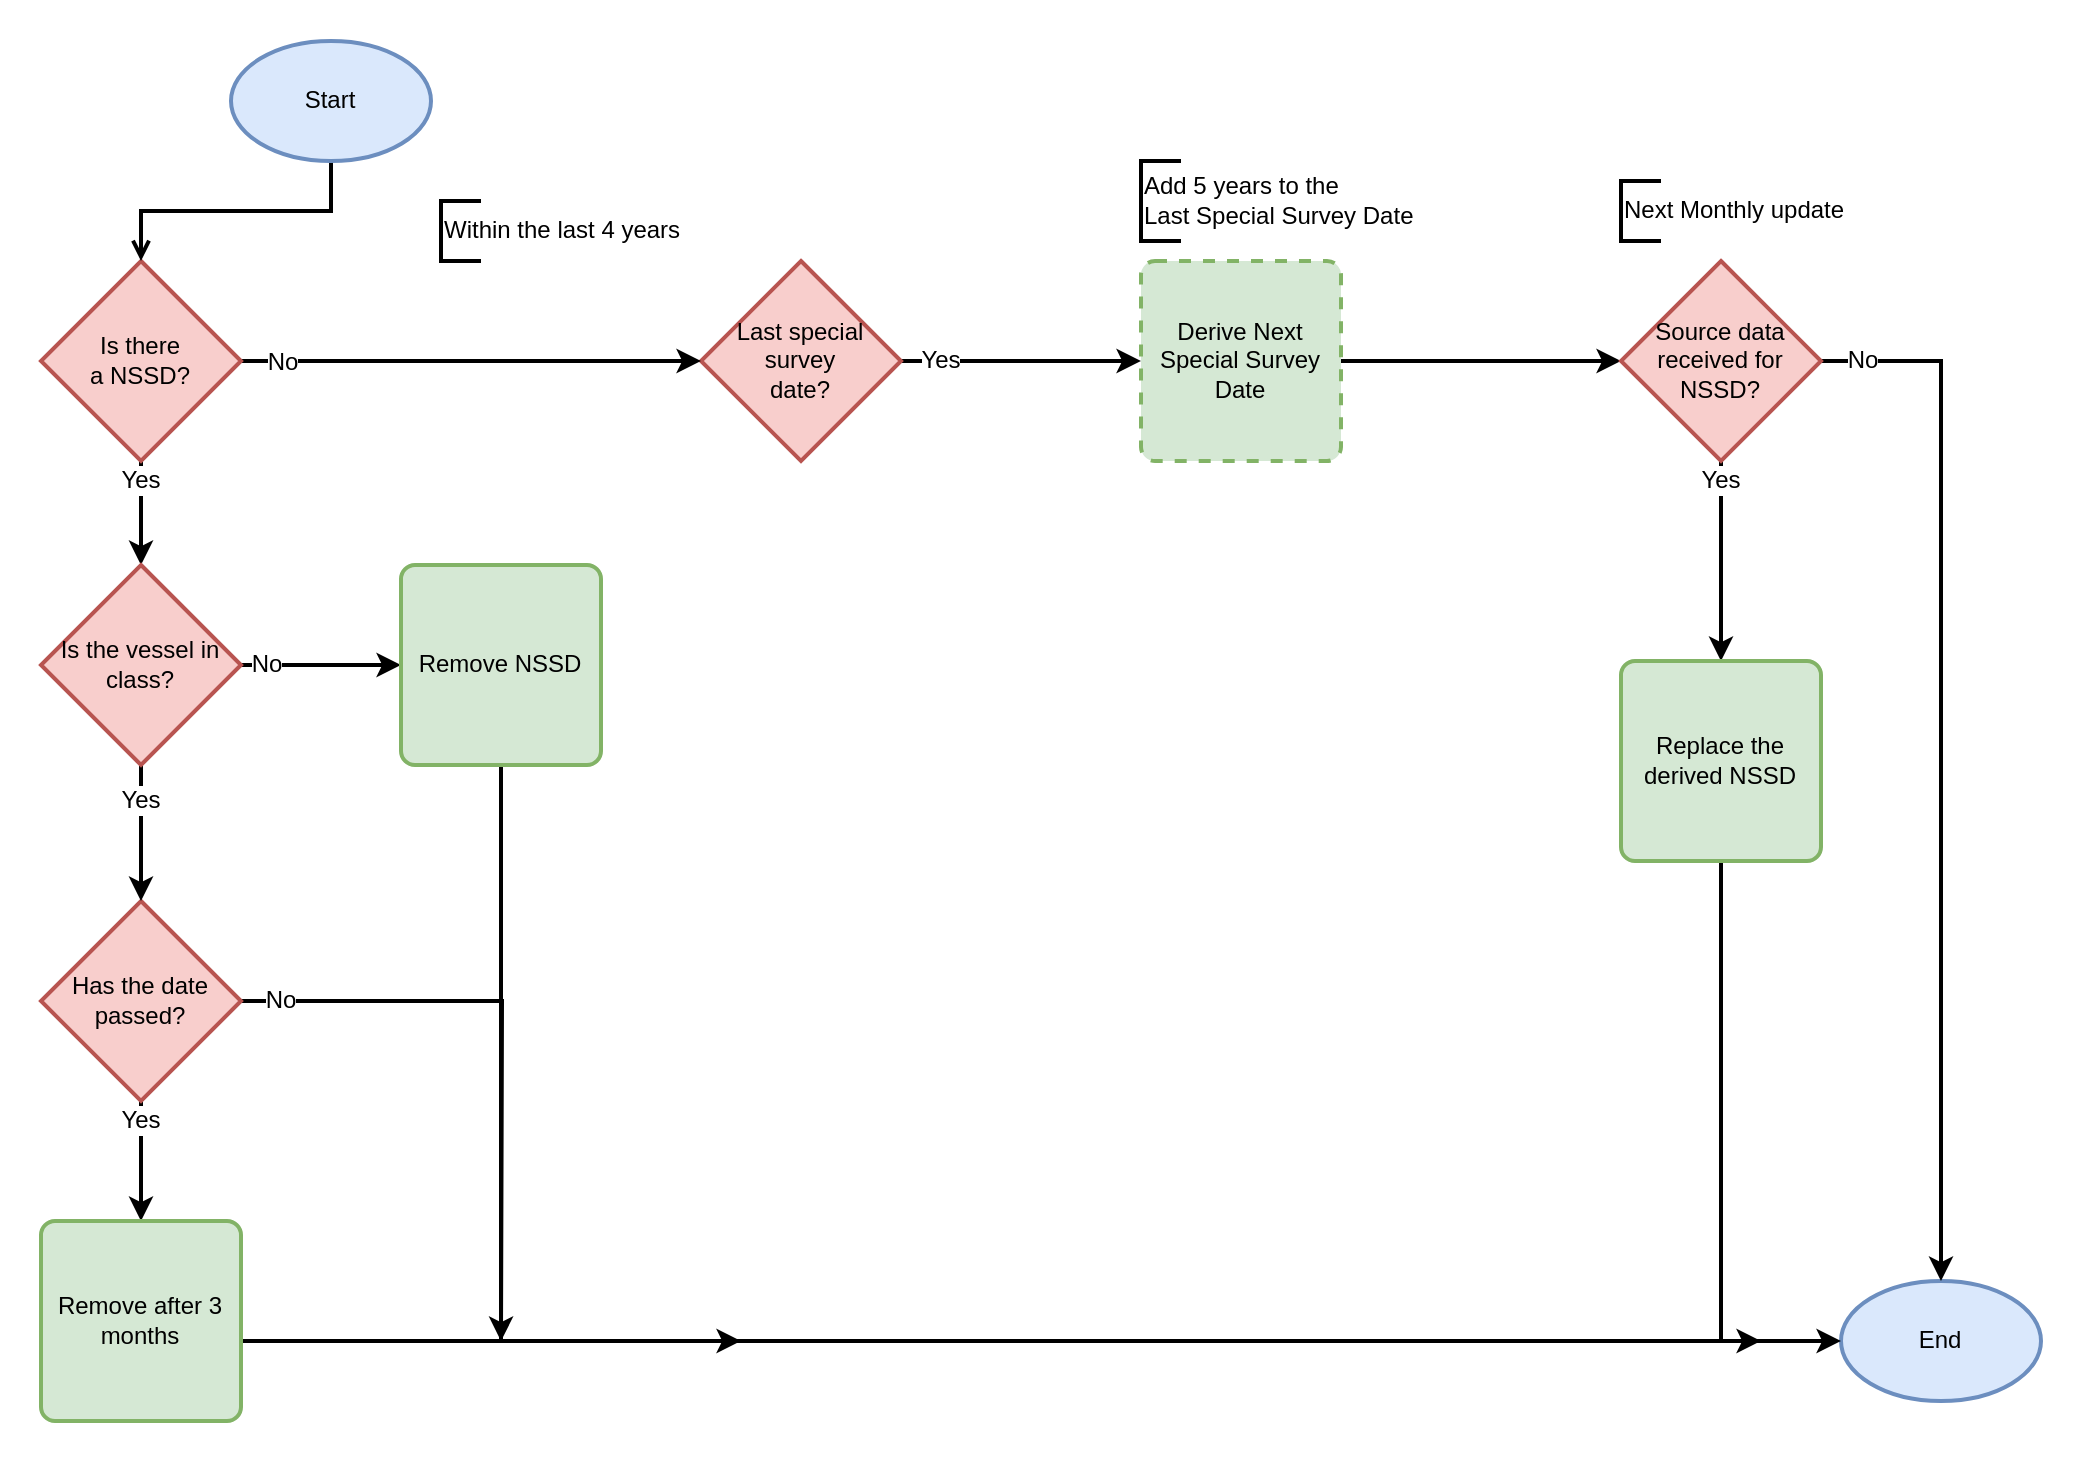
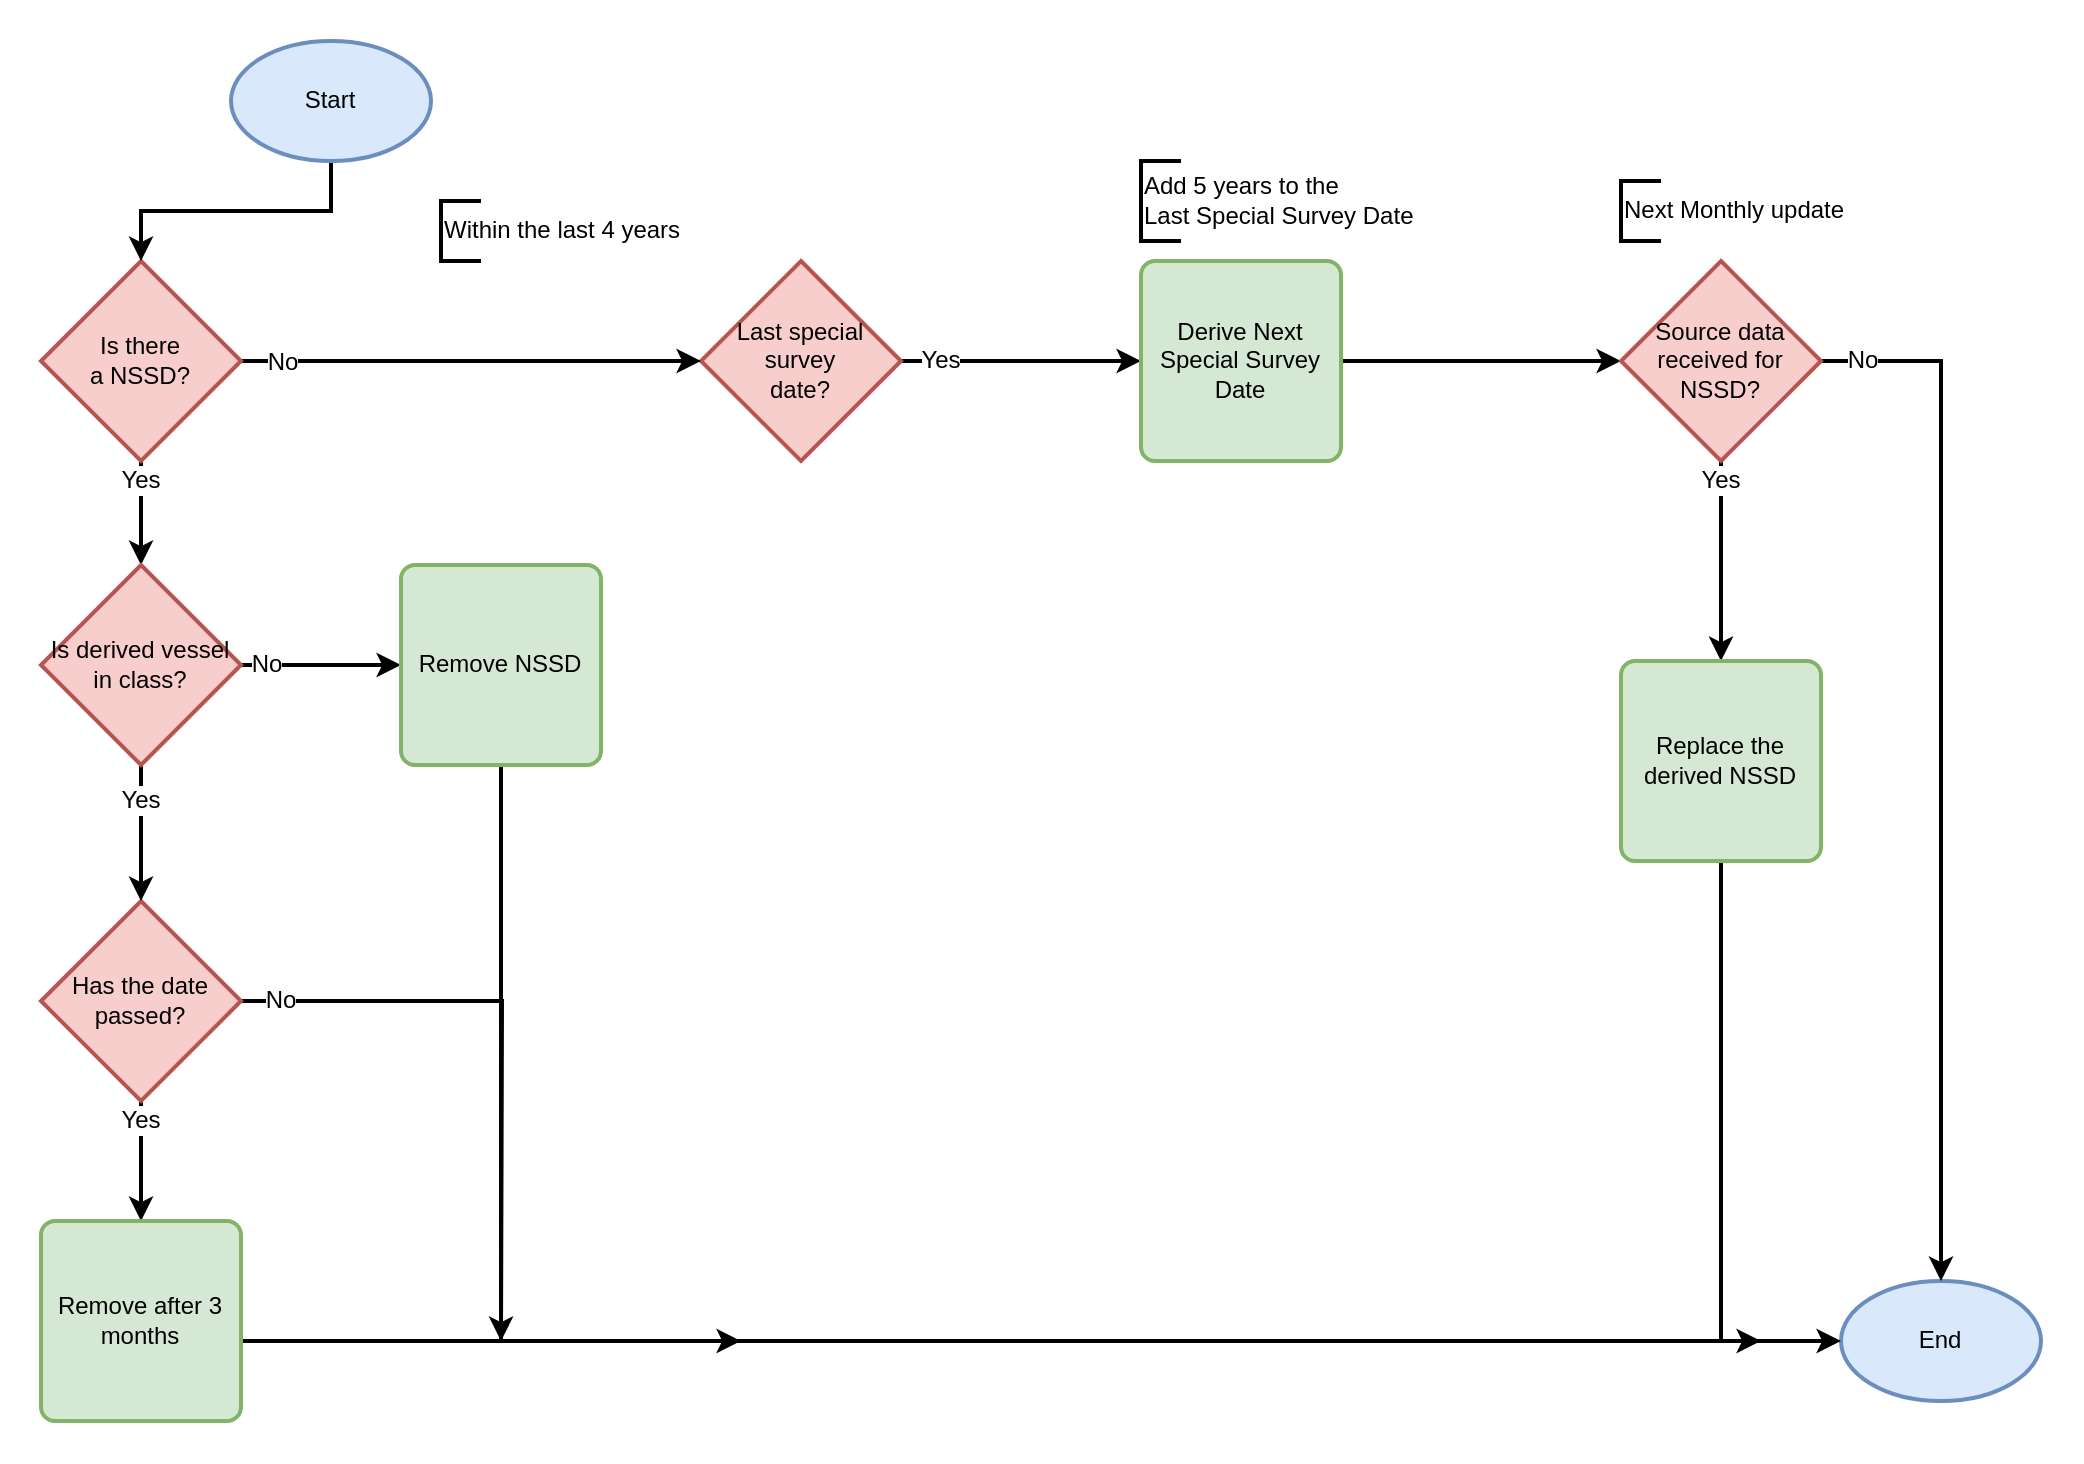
  <mxCell id="0" />
  <mxCell id="1" parent="0" />
  <mxCell id="2" value="Yes" style="edgeStyle=orthogonalEdgeStyle;rounded=0;orthogonalLoop=1;jettySize=auto;html=1;exitX=1;exitY=0.5;exitDx=0;exitDy=0;exitPerimeter=0;entryX=0;entryY=0.5;entryDx=0;entryDy=0;strokeWidth=2;fontSize=12;" parent="1" source="3" target="13" edge="1"><mxGeometry x="-0.667" relative="1" as="geometry"><mxPoint as="offset" /></mxGeometry></mxCell>
  <mxCell id="3" value="Last special survey &lt;br&gt;date?" style="strokeWidth=2;html=1;shape=mxgraph.flowchart.decision;whiteSpace=wrap;fillColor=#f8cecc;strokeColor=#b85450;" parent="1" vertex="1"><mxGeometry x="350" y="130" width="100" height="100" as="geometry" /></mxCell>
  <mxCell id="4" value="Within the last 4 years" style="strokeWidth=2;html=1;shape=mxgraph.flowchart.annotation_1;align=left;pointerEvents=1;" parent="1" vertex="1"><mxGeometry x="220" y="100" width="20" height="30" as="geometry" /></mxCell>
  <mxCell id="5" style="edgeStyle=orthogonalEdgeStyle;rounded=0;orthogonalLoop=1;jettySize=auto;html=1;exitX=1;exitY=0.5;exitDx=0;exitDy=0;exitPerimeter=0;strokeWidth=2;" parent="1" source="8" target="3" edge="1"><mxGeometry relative="1" as="geometry" /></mxCell>
  <mxCell id="6" value="No" style="edgeLabel;html=1;align=center;verticalAlign=middle;resizable=0;points=[];fontSize=12;" parent="5" vertex="1" connectable="0"><mxGeometry x="-0.333" y="1" relative="1" as="geometry"><mxPoint x="-57" y="1" as="offset" /></mxGeometry></mxCell>
  <mxCell id="7" value="Yes" style="edgeStyle=orthogonalEdgeStyle;rounded=0;orthogonalLoop=1;jettySize=auto;html=1;exitX=0.5;exitY=1;exitDx=0;exitDy=0;exitPerimeter=0;entryX=0.5;entryY=0;entryDx=0;entryDy=0;entryPerimeter=0;strokeWidth=2;fontSize=12;" parent="1" source="8" target="28" edge="1"><mxGeometry x="-0.615" relative="1" as="geometry"><Array as="points"><mxPoint x="70" y="240" /><mxPoint x="70" y="240" /></Array><mxPoint as="offset" /></mxGeometry></mxCell>
  <mxCell id="8" value="Is there &lt;br&gt;a NSSD?" style="strokeWidth=2;html=1;shape=mxgraph.flowchart.decision;whiteSpace=wrap;fillColor=#f8cecc;strokeColor=#b85450;" parent="1" vertex="1"><mxGeometry x="20" y="130" width="100" height="100" as="geometry" /></mxCell>
  <mxCell id="9" value="End" style="strokeWidth=2;html=1;shape=mxgraph.flowchart.start_1;whiteSpace=wrap;fillColor=#dae8fc;strokeColor=#6c8ebf;" parent="1" vertex="1"><mxGeometry x="920" y="640" width="100" height="60" as="geometry" /></mxCell>
- <mxCell id="10" style="edgeStyle=orthogonalEdgeStyle;rounded=0;orthogonalLoop=1;jettySize=auto;html=1;exitX=0.5;exitY=1;exitDx=0;exitDy=0;exitPerimeter=0;strokeWidth=2;fontSize=12;endArrow=open;" parent="1" source="11" target="8" edge="1"><mxGeometry relative="1" as="geometry" /></mxCell>
+ <mxCell id="10" style="edgeStyle=orthogonalEdgeStyle;rounded=0;orthogonalLoop=1;jettySize=auto;html=1;exitX=0.5;exitY=1;exitDx=0;exitDy=0;exitPerimeter=0;strokeWidth=2;fontSize=12;" parent="1" source="11" target="8" edge="1"><mxGeometry relative="1" as="geometry" /></mxCell>
  <mxCell id="11" value="Start" style="strokeWidth=2;html=1;shape=mxgraph.flowchart.start_1;whiteSpace=wrap;fillColor=#dae8fc;strokeColor=#6c8ebf;" parent="1" vertex="1"><mxGeometry x="115" y="20" width="100" height="60" as="geometry" /></mxCell>
  <mxCell id="12" style="edgeStyle=orthogonalEdgeStyle;rounded=0;orthogonalLoop=1;jettySize=auto;html=1;exitX=1;exitY=0.5;exitDx=0;exitDy=0;entryX=0;entryY=0.5;entryDx=0;entryDy=0;entryPerimeter=0;strokeWidth=2;fontSize=12;" parent="1" source="13" target="17" edge="1"><mxGeometry relative="1" as="geometry" /></mxCell>
- <mxCell id="13" value="Derive Next Special Survey Date" style="rounded=1;whiteSpace=wrap;html=1;absoluteArcSize=1;arcSize=14;strokeWidth=2;fillColor=#d5e8d4;strokeColor=#82b366;dashed=1;" parent="1" vertex="1"><mxGeometry x="570" y="130" width="100" height="100" as="geometry" /></mxCell>
+ <mxCell id="13" value="Derive Next Special Survey Date" style="rounded=1;whiteSpace=wrap;html=1;absoluteArcSize=1;arcSize=14;strokeWidth=2;fillColor=#d5e8d4;strokeColor=#82b366;" parent="1" vertex="1"><mxGeometry x="570" y="130" width="100" height="100" as="geometry" /></mxCell>
  <mxCell id="14" value="Add 5 years to the &lt;br&gt;Last Special Survey Date" style="strokeWidth=2;html=1;shape=mxgraph.flowchart.annotation_1;align=left;pointerEvents=1;" parent="1" vertex="1"><mxGeometry x="570" y="80" width="20" height="40" as="geometry" /></mxCell>
  <mxCell id="15" value="Yes" style="edgeStyle=orthogonalEdgeStyle;rounded=0;orthogonalLoop=1;jettySize=auto;html=1;exitX=0.5;exitY=1;exitDx=0;exitDy=0;exitPerimeter=0;entryX=0.5;entryY=0;entryDx=0;entryDy=0;strokeWidth=2;fontSize=12;" parent="1" source="17" target="20" edge="1"><mxGeometry x="-0.8" relative="1" as="geometry"><mxPoint as="offset" /></mxGeometry></mxCell>
  <mxCell id="16" value="No" style="edgeStyle=orthogonalEdgeStyle;rounded=0;orthogonalLoop=1;jettySize=auto;html=1;exitX=1;exitY=0.5;exitDx=0;exitDy=0;exitPerimeter=0;entryX=0.5;entryY=0;entryDx=0;entryDy=0;entryPerimeter=0;strokeWidth=2;fontSize=12;" parent="1" source="17" target="9" edge="1"><mxGeometry x="-0.92" relative="1" as="geometry"><mxPoint as="offset" /></mxGeometry></mxCell>
  <mxCell id="17" value="Source data received for NSSD?" style="strokeWidth=2;html=1;shape=mxgraph.flowchart.decision;whiteSpace=wrap;fillColor=#f8cecc;strokeColor=#b85450;" parent="1" vertex="1"><mxGeometry x="810" y="130" width="100" height="100" as="geometry" /></mxCell>
  <mxCell id="18" value="Next Monthly update" style="strokeWidth=2;html=1;shape=mxgraph.flowchart.annotation_1;align=left;pointerEvents=1;" parent="1" vertex="1"><mxGeometry x="810" y="90" width="20" height="30" as="geometry" /></mxCell>
  <mxCell id="19" style="edgeStyle=orthogonalEdgeStyle;rounded=0;orthogonalLoop=1;jettySize=auto;html=1;exitX=0.5;exitY=1;exitDx=0;exitDy=0;entryX=0;entryY=0.5;entryDx=0;entryDy=0;entryPerimeter=0;strokeWidth=2;fontSize=12;" parent="1" source="20" target="9" edge="1"><mxGeometry relative="1" as="geometry" /></mxCell>
  <mxCell id="20" value="Replace the derived NSSD" style="rounded=1;whiteSpace=wrap;html=1;absoluteArcSize=1;arcSize=14;strokeWidth=2;fillColor=#d5e8d4;strokeColor=#82b366;" parent="1" vertex="1"><mxGeometry x="810" y="330" width="100" height="100" as="geometry" /></mxCell>
  <mxCell id="21" value="Yes" style="edgeStyle=orthogonalEdgeStyle;rounded=0;orthogonalLoop=1;jettySize=auto;html=1;exitX=0.5;exitY=1;exitDx=0;exitDy=0;exitPerimeter=0;entryX=0.5;entryY=0;entryDx=0;entryDy=0;strokeWidth=2;fontSize=12;" parent="1" source="23" target="25" edge="1"><mxGeometry x="-0.667" relative="1" as="geometry"><Array as="points"><mxPoint x="70" y="560" /><mxPoint x="70" y="560" /></Array><mxPoint as="offset" /></mxGeometry></mxCell>
  <mxCell id="22" value="No" style="edgeStyle=orthogonalEdgeStyle;rounded=0;orthogonalLoop=1;jettySize=auto;html=1;exitX=1;exitY=0.5;exitDx=0;exitDy=0;exitPerimeter=0;strokeWidth=2;fontSize=12;" parent="1" source="23" edge="1"><mxGeometry x="-0.867" relative="1" as="geometry"><mxPoint x="250" y="670" as="targetPoint" /><mxPoint as="offset" /></mxGeometry></mxCell>
  <mxCell id="23" value="Has the date passed?" style="strokeWidth=2;html=1;shape=mxgraph.flowchart.decision;whiteSpace=wrap;fillColor=#f8cecc;strokeColor=#b85450;" parent="1" vertex="1"><mxGeometry x="20" y="450" width="100" height="100" as="geometry" /></mxCell>
  <mxCell id="24" style="edgeStyle=orthogonalEdgeStyle;rounded=0;orthogonalLoop=1;jettySize=auto;html=1;exitX=1;exitY=0.5;exitDx=0;exitDy=0;strokeWidth=2;fontSize=12;" parent="1" source="25" edge="1"><mxGeometry relative="1" as="geometry"><mxPoint x="880" y="670" as="targetPoint" /><Array as="points"><mxPoint x="120" y="670" /></Array></mxGeometry></mxCell>
  <mxCell id="25" value="Remove after 3 months" style="rounded=1;whiteSpace=wrap;html=1;absoluteArcSize=1;arcSize=14;strokeWidth=2;fillColor=#d5e8d4;strokeColor=#82b366;" parent="1" vertex="1"><mxGeometry x="20" y="610" width="100" height="100" as="geometry" /></mxCell>
  <mxCell id="26" value="No" style="edgeStyle=orthogonalEdgeStyle;rounded=0;orthogonalLoop=1;jettySize=auto;html=1;exitX=1;exitY=0.5;exitDx=0;exitDy=0;exitPerimeter=0;strokeWidth=2;fontSize=12;" parent="1" source="28" target="30" edge="1"><mxGeometry x="-0.667" relative="1" as="geometry"><mxPoint as="offset" /></mxGeometry></mxCell>
  <mxCell id="27" value="Yes" style="edgeStyle=orthogonalEdgeStyle;rounded=0;orthogonalLoop=1;jettySize=auto;html=1;strokeWidth=2;fontSize=12;" parent="1" target="23" edge="1"><mxGeometry x="-0.316" relative="1" as="geometry"><mxPoint x="70" y="390" as="sourcePoint" /><Array as="points"><mxPoint x="70" y="382" /><mxPoint x="70" y="382" /></Array><mxPoint as="offset" /></mxGeometry></mxCell>
- <mxCell id="28" value="Is the vessel in class?" style="strokeWidth=2;html=1;shape=mxgraph.flowchart.decision;whiteSpace=wrap;fontSize=12;fillColor=#f8cecc;strokeColor=#b85450;" parent="1" vertex="1"><mxGeometry x="20" y="282" width="100" height="100" as="geometry" /></mxCell>
+ <mxCell id="28" value="Is derived vessel in class?" style="strokeWidth=2;html=1;shape=mxgraph.flowchart.decision;whiteSpace=wrap;fontSize=12;fillColor=#f8cecc;strokeColor=#b85450;" parent="1" vertex="1"><mxGeometry x="20" y="282" width="100" height="100" as="geometry" /></mxCell>
  <mxCell id="29" style="edgeStyle=orthogonalEdgeStyle;rounded=0;orthogonalLoop=1;jettySize=auto;html=1;exitX=0.5;exitY=1;exitDx=0;exitDy=0;strokeWidth=2;fontSize=12;" parent="1" source="30" edge="1"><mxGeometry relative="1" as="geometry"><mxPoint x="370" y="670" as="targetPoint" /><Array as="points"><mxPoint x="250" y="670" /></Array></mxGeometry></mxCell>
  <mxCell id="30" value="Remove NSSD" style="rounded=1;whiteSpace=wrap;html=1;absoluteArcSize=1;arcSize=14;strokeWidth=2;fontSize=12;fillColor=#d5e8d4;strokeColor=#82b366;" parent="1" vertex="1"><mxGeometry x="200" y="282" width="100" height="100" as="geometry" /></mxCell>
